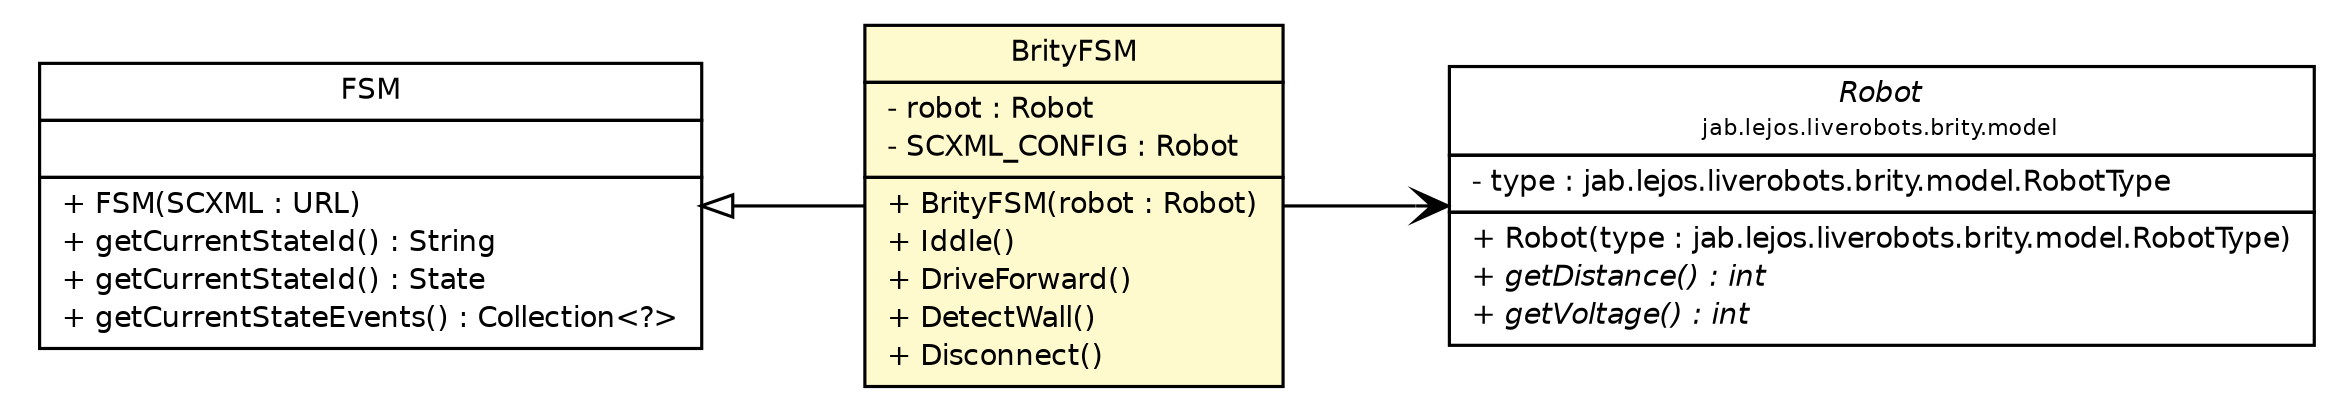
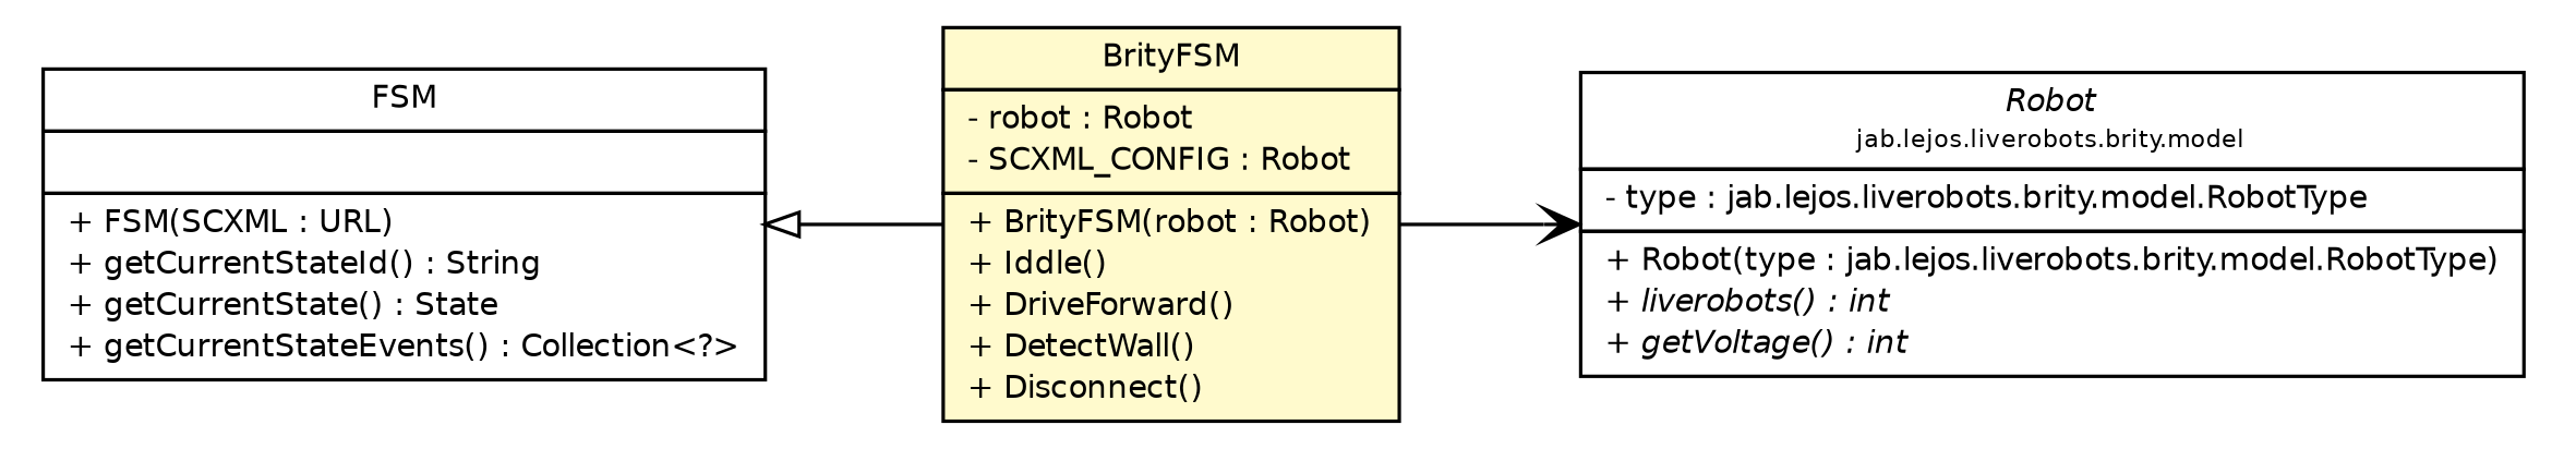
  digraph {
    nodesep=0.25
    rankdir=LR
    ranksep=0.5
    node [fontcolor=black fontname=Helvetica fontsize=9.0 shape=plaintext]
    edge [fontname=Helvetica headport=p labelfontname=Helvetica labelfontsize=10 tailport=p]
    n1 [label=<<table title="jab.lejos.liverobots.brity.fsm.BrityFSM" border="0" cellborder="1" cellspacing="0" cellpadding="2" port="p" bgcolor="lemonChiffon" href="./BrityFSM.html"> 		<tr><td><table border="0" cellspacing="0" cellpadding="1"> <tr><td align="center" balign="center"> BrityFSM </td></tr> 		</table></td></tr> 		<tr><td><table border="0" cellspacing="0" cellpadding="1"> <tr><td align="left" balign="left"> - robot : Robot </td></tr> <tr><td align="left" balign="left"> - SCXML_CONFIG : Robot </td></tr> 		</table></td></tr> 		<tr><td><table border="0" cellspacing="0" cellpadding="1"> <tr><td align="left" balign="left"> + BrityFSM(robot : Robot) </td></tr> <tr><td align="left" balign="left"> + Iddle() </td></tr> <tr><td align="left" balign="left"> + DriveForward() </td></tr> <tr><td align="left" balign="left"> + DetectWall() </td></tr> <tr><td align="left" balign="left"> + Disconnect() </td></tr> 		</table></td></tr> 		</table>>]
-   n2 [label=<<table title="jab.lejos.liverobots.brity.model.Robot" border="0" cellborder="1" cellspacing="0" cellpadding="2" port="p" href="../model/Robot.html"> 		<tr><td><table border="0" cellspacing="0" cellpadding="1"> <tr><td align="center" balign="center"><font face="Helvetica-Oblique"> Robot </font></td></tr> <tr><td align="center" balign="center"><font point-size="7.0"> jab.lejos.liverobots.brity.model </font></td></tr> 		</table></td></tr> 		<tr><td><table border="0" cellspacing="0" cellpadding="1"> <tr><td align="left" balign="left"> - type : jab.lejos.liverobots.brity.model.RobotType </td></tr> 		</table></td></tr> 		<tr><td><table border="0" cellspacing="0" cellpadding="1"> <tr><td align="left" balign="left"> + Robot(type : jab.lejos.liverobots.brity.model.RobotType) </td></tr> <tr><td align="left" balign="left"><font face="Helvetica-Oblique" point-size="9.0"> + getDistance() : int </font></td></tr> <tr><td align="left" balign="left"><font face="Helvetica-Oblique" point-size="9.0"> + getVoltage() : int </font></td></tr> 		</table></td></tr> 		</table>>]
-   n3 [label=<<table title="jab.lejos.liverobots.brity.fsm.FSM" border="0" cellborder="1" cellspacing="0" cellpadding="2" port="p" href="./FSM.html"> 		<tr><td><table border="0" cellspacing="0" cellpadding="1"> <tr><td align="center" balign="center"> FSM </td></tr> 		</table></td></tr> 		<tr><td><table border="0" cellspacing="0" cellpadding="1"> <tr><td align="left" balign="left">  </td></tr> 		</table></td></tr> 		<tr><td><table border="0" cellspacing="0" cellpadding="1"> <tr><td align="left" balign="left"> + FSM(SCXML : URL) </td></tr> <tr><td align="left" balign="left"> + getCurrentStateId() : String </td></tr> <tr><td align="left" balign="left"> + getCurrentStateId() : State </td></tr> <tr><td align="left" balign="left"> + getCurrentStateEvents() : Collection&lt;?&gt; </td></tr> 		</table></td></tr> 		</table>>]
+   n2 [label=<<table title="jab.lejos.liverobots.brity.model.Robot" border="0" cellborder="1" cellspacing="0" cellpadding="2" port="p" href="../model/Robot.html"> 		<tr><td><table border="0" cellspacing="0" cellpadding="1"> <tr><td align="center" balign="center"><font face="Helvetica-Oblique"> Robot </font></td></tr> <tr><td align="center" balign="center"><font point-size="7.0"> jab.lejos.liverobots.brity.model </font></td></tr> 		</table></td></tr> 		<tr><td><table border="0" cellspacing="0" cellpadding="1"> <tr><td align="left" balign="left"> - type : jab.lejos.liverobots.brity.model.RobotType </td></tr> 		</table></td></tr> 		<tr><td><table border="0" cellspacing="0" cellpadding="1"> <tr><td align="left" balign="left"> + Robot(type : jab.lejos.liverobots.brity.model.RobotType) </td></tr> <tr><td align="left" balign="left"><font face="Helvetica-Oblique" point-size="9.0"> + liverobots() : int </font></td></tr> <tr><td align="left" balign="left"><font face="Helvetica-Oblique" point-size="9.0"> + getVoltage() : int </font></td></tr> 		</table></td></tr> 		</table>>]
+   n3 [label=<<table title="jab.lejos.liverobots.brity.fsm.FSM" border="0" cellborder="1" cellspacing="0" cellpadding="2" port="p" href="./FSM.html"> 		<tr><td><table border="0" cellspacing="0" cellpadding="1"> <tr><td align="center" balign="center"> FSM </td></tr> 		</table></td></tr> 		<tr><td><table border="0" cellspacing="0" cellpadding="1"> <tr><td align="left" balign="left">  </td></tr> 		</table></td></tr> 		<tr><td><table border="0" cellspacing="0" cellpadding="1"> <tr><td align="left" balign="left"> + FSM(SCXML : URL) </td></tr> <tr><td align="left" balign="left"> + getCurrentStateId() : String </td></tr> <tr><td align="left" balign="left"> + getCurrentState() : State </td></tr> <tr><td align="left" balign="left"> + getCurrentStateEvents() : Collection&lt;?&gt; </td></tr> 		</table></td></tr> 		</table>>]
    n1 -> n2 [arrowhead=open color=black fontcolor=black fontsize=10.0]
    n3 -> n1 [arrowtail=empty dir=back fontsize=10]
  }
